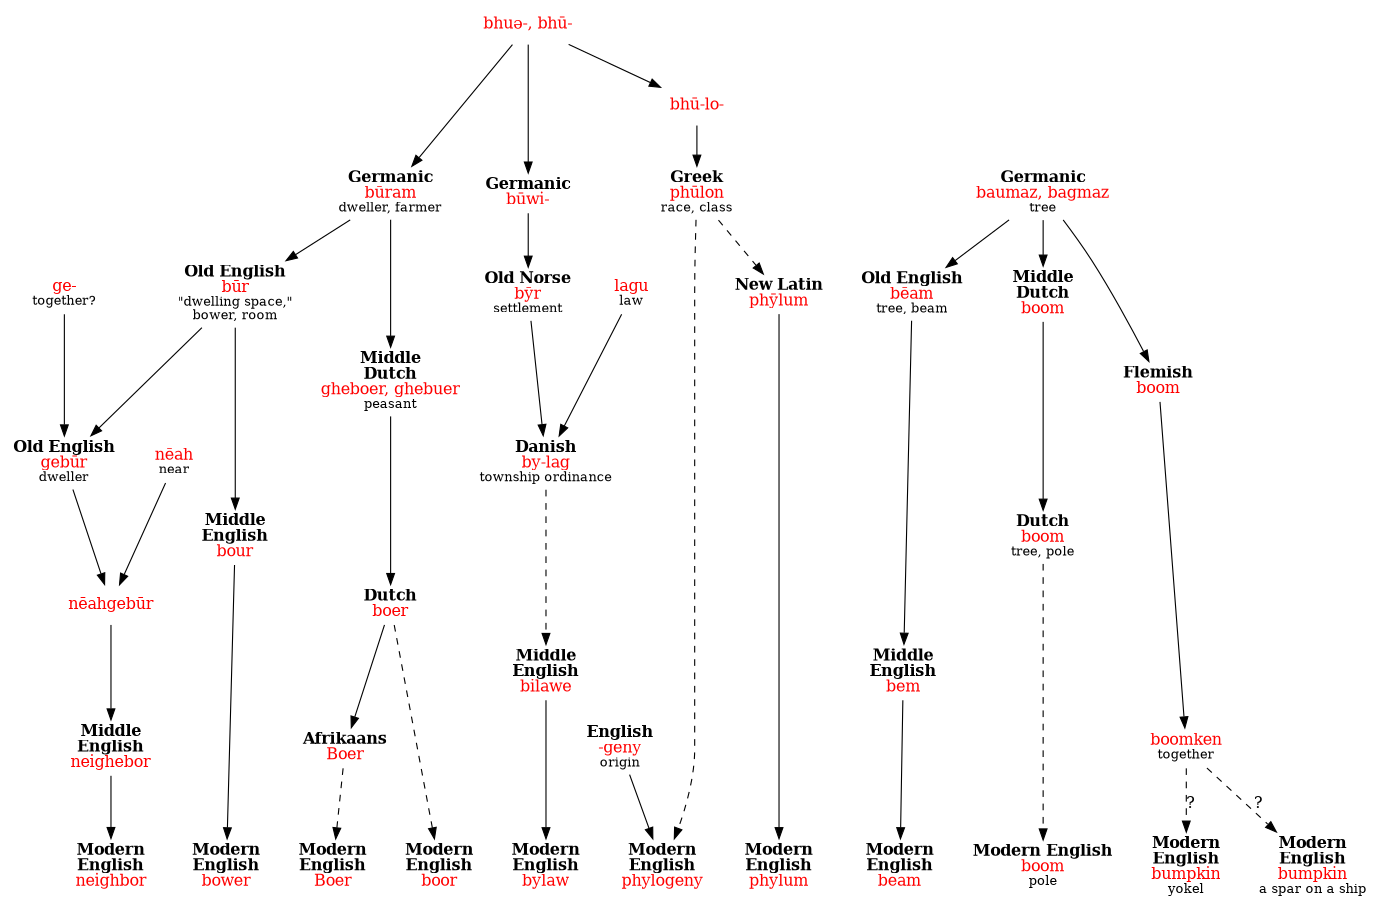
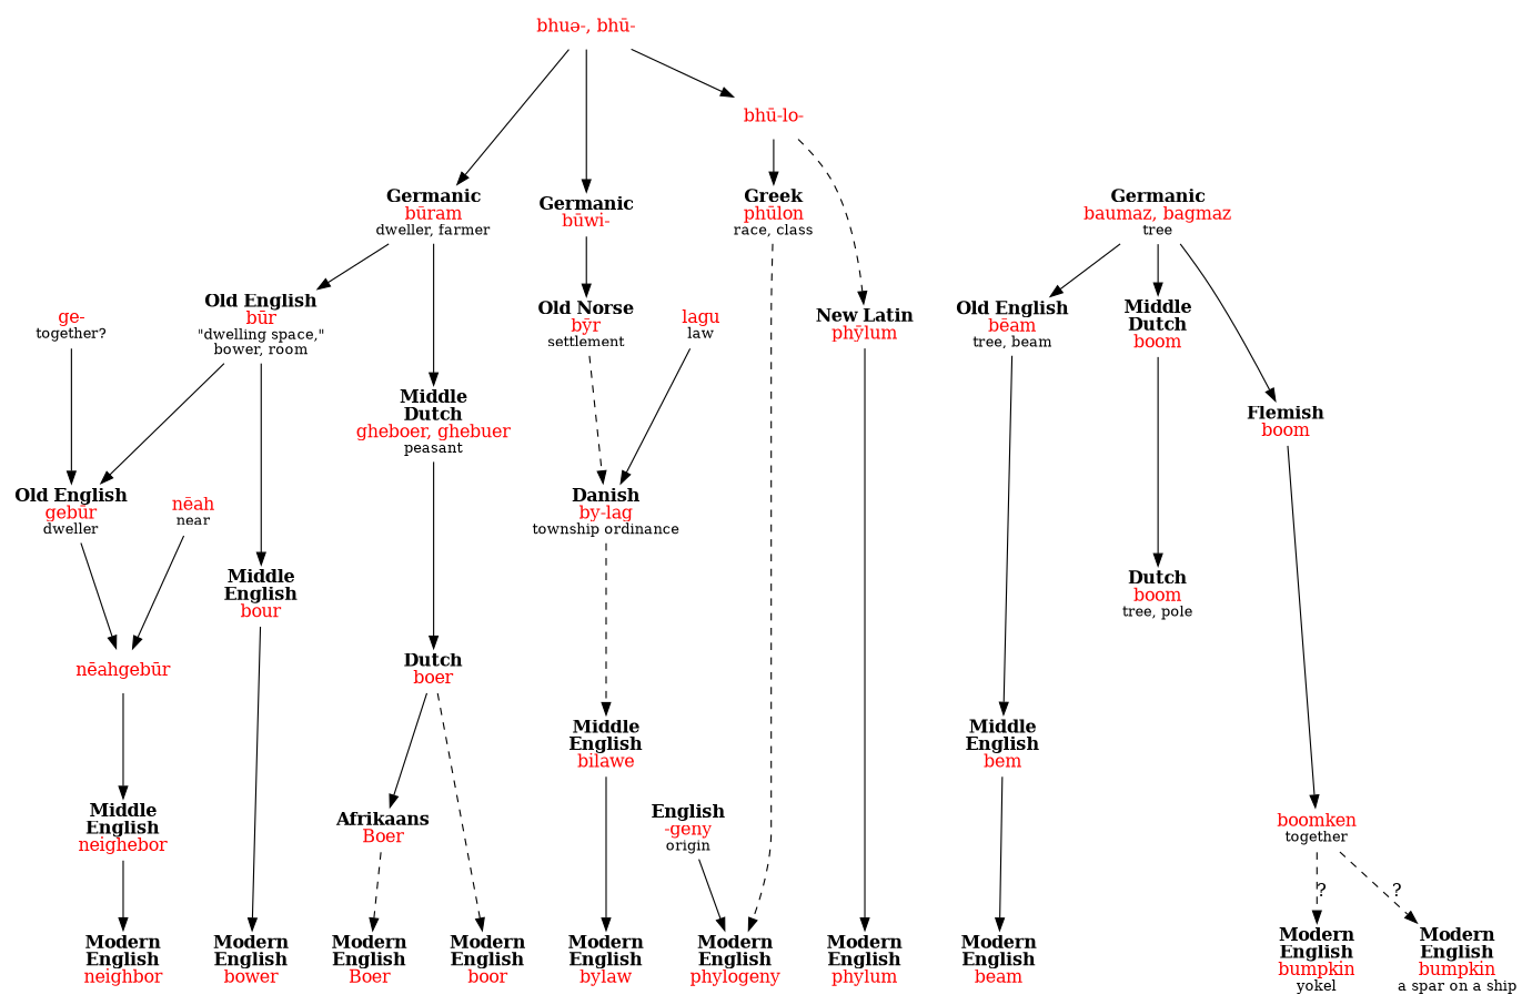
  strict digraph {
    node [shape=plaintext]
    n1 [label=<<b>Modern<br/>English</b><br/><font color="red">bower</font>>]
    n2 [label=<<b>Modern<br/>English</b><br/><font color="red">neighbor</font>>]
    n3 [label=<<b>Modern<br/>English</b><br/><font color="red">boor</font>>]
    n4 [label=<<b>Modern<br/>English</b><br/><font color="red">Boer</font>>]
    n5 [label=<<b>Modern<br/>English</b><br/><font color="red">bylaw</font>>]
    n6 [label=<<b>Modern<br/>English</b><br/><font color="red">phylogeny</font>>]
    n7 [label=<<b>Modern<br/>English</b><br/><font color="red">phylum</font>>]
    n8 [label=<<b>Modern<br/>English</b><br/><font color="red">beam</font>>]
-   n9 [label=<<b>Modern English</b><br/><font color="red">boom</font><br/><font point-size="12">pole</font>>]
    n10 [label=<<b>Modern<br/>English</b><br/><font color="red">bumpkin</font><br/><font point-size="12">yokel</font>>]
    n11 [label=<<b>Modern<br/>English</b><br/><font color="red">bumpkin</font><br/><font point-size="12">a spar on a ship</font>>]
    n12 [label=<<b>Germanic</b><br/><font color="red">būram</font><br/><font point-size="12">dweller, farmer</font>>]
    n13 [label=<<b>Germanic</b><br/><font color="red">būwi-</font>>]
    n14 [label=<<b>Greek</b><br/><font color="red">phūlon</font><br/><font point-size="12">race, class</font>>]
    n15 [label=<<b>Germanic</b><br/><font color="red">baumaz, bagmaz</font><br/><font point-size="12">tree</font>>]
    n16 [label=<<b>Old English</b><br/><font color="red">būr</font><br/><font point-size="12">"dwelling space,"<br/>bower, room</font>>]
    n17 [label=<<b>Middle<br/>Dutch</b><br/><font color="red">gheboer, ghebuer</font><br/><font point-size="12">peasant</font>>]
    n18 [label=<<b>Old Norse</b><br/><font color="red">bȳr</font><br/><font point-size="12">settlement</font>>]
    n19 [label=<<b>New Latin</b><br/><font color="red">phȳlum</font>>]
    n20 [label=<<b>Old English</b><br/><font color="red">bēam</font><br/><font point-size="12">tree, beam</font>>]
    n21 [label=<<b>Middle<br/>Dutch</b><br/><font color="red">boom</font>>]
    n22 [label=<<b>Flemish</b><br/><font color="red">boom</font>>]
    n23 [label=<<font color="red">bhuə-, bhū-</font>>]
    n24 [label=<<font color="red">bhū-lo-</font>>]
    n25 [label=<<b>Old English</b><br/><font color="red">gebūr</font><br/><font point-size="12">dweller</font>>]
    n26 [label=<<b>Middle<br/>English</b><br/><font color="red">bour</font>>]
    n27 [label=<<b>Dutch</b><br/><font color="red">boer</font>>]
    n28 [label=<<b>Danish</b><br/><font color="red">by-lag</font><br/><font point-size="12">township ordinance</font>>]
    n29 [label=<<font color="red">nēahgebūr</font>>]
    n30 [label=<<b>Afrikaans</b><br/><font color="red">Boer</font>>]
    n31 [label=<<font color="red">ge-</font><br/><font point-size="12">together?</font>>]
    n32 [label=<<b>Middle<br/>English</b><br/><font color="red">neighebor</font>>]
    n33 [label=<<font color="red">nēah</font><br/><font point-size="12">near</font>>]
    n34 [label=<<b>Middle<br/>English</b><br/><font color="red">bilawe</font>>]
    n35 [label=<<font color="red">lagu</font><br/><font point-size="12">law</font>>]
    n36 [label=<<b>English</b><br/><font color="red">-geny</font><br/><font point-size="12">origin</font>>]
    n37 [label=<<b>Middle<br/>English</b><br/><font color="red">bem</font>>]
    n38 [label=<<b>Dutch</b><br/><font color="red">boom</font><br/><font point-size="12">tree, pole</font>>]
    n39 [label=<<font color="red">boomken</font><br/><font point-size="12">together</font>>]
    subgraph sub_1 {
      rank=same
      n1
      n2
      n3
      n4
      n5
      n6
      n7
      n8
-     n9
      n10
      n11
    }
    subgraph sub_2 {
      rank=same
      n12
      n13
      n14
      n15
    }
    n12 -> n16
    n12 -> n17
    n13 -> n18
    n14 -> n6 [style=dashed]
-   n14 -> n19 [style=dashed]
+   n24 -> n19 [style=dashed]
    n15 -> n20
    n15 -> n21
    n15 -> n22
    n16 -> n25
    n16 -> n26
    n17 -> n27
-   n18 -> n28
+   n18 -> n28 [style=dashed]
    n19 -> n7 [stlye=dashed]
    n20 -> n37
    n21 -> n38
    n22 -> n39
    n23 -> n12
    n23 -> n13
    n23 -> n24
    n24 -> n14
    n25 -> n29
    n26 -> n1
    n27 -> n3 [style=dashed]
    n27 -> n30
    n28 -> n34 [style=dashed]
    n29 -> n32
    n30 -> n4 [style=dashed]
    n31 -> n25
    n32 -> n2
    n33 -> n29
    n34 -> n5
    n35 -> n28
    n36 -> n6
    n37 -> n8
-   n38 -> n9 [style=dashed]
    n39 -> n10 [label="?" style=dashed]
    n39 -> n11 [label="?" style=dashed]
  }
